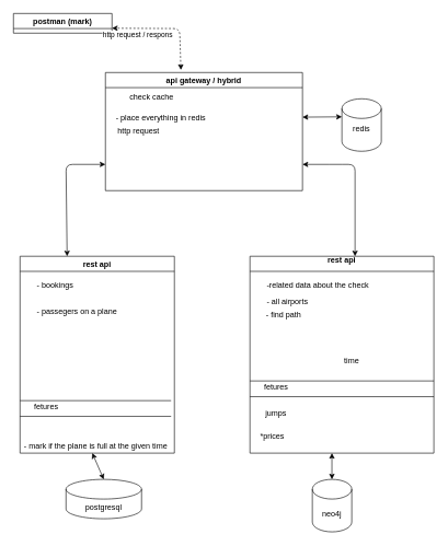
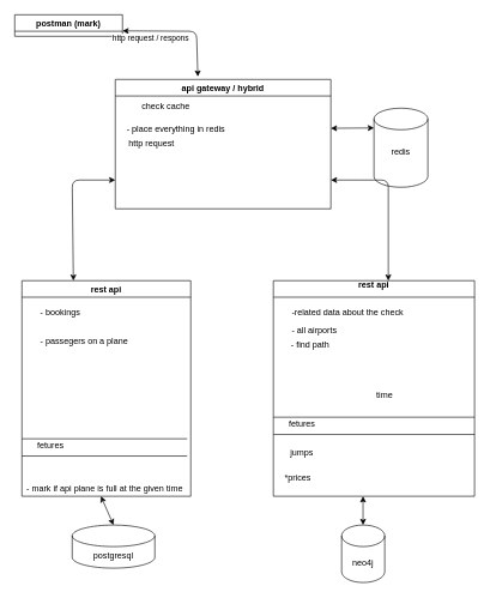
  <mxCell id="0" />
  <mxCell id="1" parent="0" />
  <mxCell id="2" value="rest api" style="swimlane;" vertex="1" parent="1"><mxGeometry x="30" y="390" width="235" height="300" as="geometry" /></mxCell>
  <mxCell id="3" value="- bookings" style="text;strokeColor=none;fillColor=none;align=left;verticalAlign=top;spacingLeft=4;spacingRight=4;overflow=hidden;rotatable=0;points=[[0,0.5],[1,0.5]];portConstraint=eastwest;" vertex="1" parent="2"><mxGeometry x="20" y="30" width="160" height="26" as="geometry" /></mxCell>
  <mxCell id="4" value="- passegers on a plane " style="text;strokeColor=none;fillColor=none;align=left;verticalAlign=top;spacingLeft=4;spacingRight=4;overflow=hidden;rotatable=0;points=[[0,0.5],[1,0.5]];portConstraint=eastwest;" vertex="1" parent="2"><mxGeometry x="20" y="70" width="170" height="26" as="geometry" /></mxCell>
- <mxCell id="5" value="- mark if the plane is full at the given time" style="text;html=1;align=center;verticalAlign=middle;resizable=0;points=[];autosize=1;strokeColor=none;" vertex="1" parent="2"><mxGeometry x="-5" y="280" width="240" height="20" as="geometry" /></mxCell>
+ <mxCell id="5" value="- mark if api plane is full at the given time" style="text;html=1;align=center;verticalAlign=middle;resizable=0;points=[];autosize=1;strokeColor=none;" vertex="1" parent="2"><mxGeometry x="-5" y="280" width="240" height="20" as="geometry" /></mxCell>
  <mxCell id="6" value="rest api&#10;" style="swimlane;" vertex="1" parent="1"><mxGeometry x="380" y="390" width="280" height="300" as="geometry" /></mxCell>
  <mxCell id="7" value="-related data about the check" style="text;strokeColor=none;fillColor=none;align=left;verticalAlign=top;spacingLeft=4;spacingRight=4;overflow=hidden;rotatable=0;points=[[0,0.5],[1,0.5]];portConstraint=eastwest;" vertex="1" parent="6"><mxGeometry x="20" y="30" width="220" height="26" as="geometry" /></mxCell>
  <mxCell id="8" value="- all airports" style="text;strokeColor=none;fillColor=none;align=left;verticalAlign=top;spacingLeft=4;spacingRight=4;overflow=hidden;rotatable=0;points=[[0,0.5],[1,0.5]];portConstraint=eastwest;" vertex="1" parent="6"><mxGeometry x="20" y="56" width="190" height="26" as="geometry" /></mxCell>
  <mxCell id="9" value="*prices" style="text;strokeColor=none;fillColor=none;align=left;verticalAlign=top;spacingLeft=4;spacingRight=4;overflow=hidden;rotatable=0;points=[[0,0.5],[1,0.5]];portConstraint=eastwest;" vertex="1" parent="6"><mxGeometry x="10" y="260" width="200" height="26" as="geometry" /></mxCell>
  <mxCell id="10" value="jumps" style="text;html=1;strokeColor=none;fillColor=none;align=center;verticalAlign=middle;whiteSpace=wrap;rounded=0;" vertex="1" parent="6"><mxGeometry x="20" y="230" width="40" height="20" as="geometry" /></mxCell>
  <mxCell id="11" value="time" style="text;html=1;strokeColor=none;fillColor=none;align=center;verticalAlign=middle;whiteSpace=wrap;rounded=0;" vertex="1" parent="6"><mxGeometry x="135" y="150" width="40" height="20" as="geometry" /></mxCell>
  <mxCell id="12" value="&lt;div&gt;- find path&lt;/div&gt;" style="text;html=1;strokeColor=none;fillColor=none;align=center;verticalAlign=middle;whiteSpace=wrap;rounded=0;" vertex="1" parent="6"><mxGeometry x="-30" y="80" width="163" height="20" as="geometry" /></mxCell>
  <mxCell id="13" value="api gateway / hybrid" style="swimlane;startSize=23;" vertex="1" parent="1"><mxGeometry x="160" y="110" width="300" height="180" as="geometry" /></mxCell>
  <mxCell id="14" value="&lt;div&gt;check cache&lt;/div&gt;&lt;div&gt;&lt;br&gt;&lt;/div&gt;" style="text;html=1;align=center;verticalAlign=middle;resizable=0;points=[];autosize=1;strokeColor=none;" vertex="1" parent="13"><mxGeometry x="30" y="30" width="80" height="30" as="geometry" /></mxCell>
  <mxCell id="15" value="- place everything in redis" style="text;html=1;align=center;verticalAlign=middle;resizable=0;points=[];autosize=1;strokeColor=none;" vertex="1" parent="13"><mxGeometry x="9" y="60" width="150" height="20" as="geometry" /></mxCell>
  <mxCell id="16" value="neo4j" style="shape=cylinder3;whiteSpace=wrap;html=1;boundedLbl=1;backgroundOutline=1;size=15;" vertex="1" parent="1"><mxGeometry x="475" y="730" width="60" height="80" as="geometry" /></mxCell>
- <mxCell id="17" value="&lt;div&gt;redis&lt;/div&gt;&lt;div&gt;&lt;br&gt;&lt;/div&gt;" style="shape=cylinder3;whiteSpace=wrap;html=1;boundedLbl=1;backgroundOutline=1;size=15;" vertex="1" parent="1"><mxGeometry x="520" y="150" width="60" height="80" as="geometry" /></mxCell>
+ <mxCell id="17" value="&lt;div&gt;redis&lt;/div&gt;&lt;div&gt;&lt;br&gt;&lt;/div&gt;" style="shape=cylinder3;whiteSpace=wrap;html=1;boundedLbl=1;backgroundOutline=1;size=15;" vertex="1" parent="1"><mxGeometry x="520" y="150" width="75" height="110" as="geometry" /></mxCell>
  <mxCell id="18" value="" style="endArrow=classic;startArrow=classic;html=1;" edge="1" parent="1"><mxGeometry width="50" height="50" relative="1" as="geometry"><mxPoint x="540" y="390" as="sourcePoint" /><mxPoint x="460" y="250" as="targetPoint" /><Array as="points"><mxPoint x="540" y="250" /><mxPoint x="510" y="250" /></Array></mxGeometry></mxCell>
  <mxCell id="19" value="" style="endArrow=classic;startArrow=classic;html=1;exitX=0.305;exitY=0;exitDx=0;exitDy=0;exitPerimeter=0;" edge="1" parent="1" source="2"><mxGeometry width="50" height="50" relative="1" as="geometry"><mxPoint x="560" y="400" as="sourcePoint" /><mxPoint x="160" y="250" as="targetPoint" /><Array as="points"><mxPoint x="100" y="250" /></Array></mxGeometry></mxCell>
  <mxCell id="20" value="postgresql" style="shape=cylinder3;whiteSpace=wrap;html=1;boundedLbl=1;backgroundOutline=1;size=15;" vertex="1" parent="1"><mxGeometry x="100" y="730" width="115" height="60" as="geometry" /></mxCell>
  <mxCell id="21" value="" style="endArrow=classic;startArrow=classic;html=1;exitX=0.5;exitY=0;exitDx=0;exitDy=0;exitPerimeter=0;" edge="1" parent="1" source="20"><mxGeometry width="50" height="50" relative="1" as="geometry"><mxPoint x="150" y="730" as="sourcePoint" /><mxPoint x="140" y="690" as="targetPoint" /></mxGeometry></mxCell>
  <mxCell id="22" value="" style="endArrow=classic;startArrow=classic;html=1;exitX=0.5;exitY=0;exitDx=0;exitDy=0;exitPerimeter=0;" edge="1" parent="1"><mxGeometry width="50" height="50" relative="1" as="geometry"><mxPoint x="504.8" y="730" as="sourcePoint" /><mxPoint x="504.8" y="690" as="targetPoint" /></mxGeometry></mxCell>
  <mxCell id="23" value="" style="endArrow=classic;startArrow=classic;html=1;entryX=0;entryY=0;entryDx=0;entryDy=27.5;entryPerimeter=0;" edge="1" parent="1" target="17"><mxGeometry width="50" height="50" relative="1" as="geometry"><mxPoint x="460" y="178" as="sourcePoint" /><mxPoint x="540" y="120" as="targetPoint" /><Array as="points" /></mxGeometry></mxCell>
  <mxCell id="24" value="postman (mark)" style="swimlane;" vertex="1" parent="1"><mxGeometry x="20" y="20" width="150" height="30" as="geometry" /></mxCell>
- <mxCell id="25" value="&lt;div&gt;http request / respons&lt;/div&gt;&lt;div&gt;&lt;br&gt;&lt;/div&gt;" style="endArrow=classic;startArrow=classic;html=1;entryX=1;entryY=0.75;entryDx=0;entryDy=0;exitX=0.383;exitY=-0.022;exitDx=0;exitDy=0;exitPerimeter=0;dashed=1;" edge="1" parent="1" source="13" target="24"><mxGeometry x="0.531" y="17" width="50" height="50" relative="1" as="geometry"><mxPoint x="290" y="280" as="sourcePoint" /><mxPoint x="340" y="230" as="targetPoint" /><Array as="points"><mxPoint x="273" y="43" /></Array><mxPoint as="offset" /></mxGeometry></mxCell>
+ <mxCell id="25" value="&lt;div&gt;http request / respons&lt;/div&gt;&lt;div&gt;&lt;br&gt;&lt;/div&gt;" style="endArrow=classic;startArrow=classic;html=1;entryX=1;entryY=0.75;entryDx=0;entryDy=0;exitX=0.383;exitY=-0.022;exitDx=0;exitDy=0;exitPerimeter=0;" edge="1" parent="1" source="13" target="24"><mxGeometry x="0.531" y="17" width="50" height="50" relative="1" as="geometry"><mxPoint x="290" y="280" as="sourcePoint" /><mxPoint x="340" y="230" as="targetPoint" /><Array as="points"><mxPoint x="273" y="43" /></Array><mxPoint as="offset" /></mxGeometry></mxCell>
  <mxCell id="26" value="&lt;div&gt;&lt;br&gt;&lt;/div&gt;&lt;div&gt;&lt;br&gt;&lt;/div&gt;" style="text;html=1;align=center;verticalAlign=middle;resizable=0;points=[];autosize=1;strokeColor=none;" vertex="1" parent="1"><mxGeometry x="400" y="515" width="20" height="30" as="geometry" /></mxCell>
  <mxCell id="27" value="" style="endArrow=none;html=1;" edge="1" parent="1"><mxGeometry width="50" height="50" relative="1" as="geometry"><mxPoint x="380" y="604" as="sourcePoint" /><mxPoint x="660" y="604" as="targetPoint" /></mxGeometry></mxCell>
  <mxCell id="28" value="" style="endArrow=none;html=1;" edge="1" parent="1"><mxGeometry width="50" height="50" relative="1" as="geometry"><mxPoint x="380" y="580" as="sourcePoint" /><mxPoint x="660" y="580" as="targetPoint" /></mxGeometry></mxCell>
  <mxCell id="29" value="fetures" style="text;html=1;strokeColor=none;fillColor=none;align=center;verticalAlign=middle;whiteSpace=wrap;rounded=0;" vertex="1" parent="1"><mxGeometry x="400" y="580" width="40" height="20" as="geometry" /></mxCell>
  <mxCell id="30" value="" style="endArrow=none;html=1;" edge="1" parent="1"><mxGeometry width="50" height="50" relative="1" as="geometry"><mxPoint x="30" y="634" as="sourcePoint" /><mxPoint x="260" y="634" as="targetPoint" /></mxGeometry></mxCell>
  <mxCell id="31" value="" style="endArrow=none;html=1;" edge="1" parent="1"><mxGeometry width="50" height="50" relative="1" as="geometry"><mxPoint x="30" y="610" as="sourcePoint" /><mxPoint x="260" y="610" as="targetPoint" /></mxGeometry></mxCell>
  <mxCell id="32" value="fetures" style="text;html=1;strokeColor=none;fillColor=none;align=center;verticalAlign=middle;whiteSpace=wrap;rounded=0;" vertex="1" parent="1"><mxGeometry x="50" y="610" width="40" height="20" as="geometry" /></mxCell>
  <mxCell id="33" value="http request" style="text;html=1;align=center;verticalAlign=middle;resizable=0;points=[];autosize=1;strokeColor=none;" vertex="1" parent="1"><mxGeometry x="170" y="190" width="80" height="20" as="geometry" /></mxCell>
